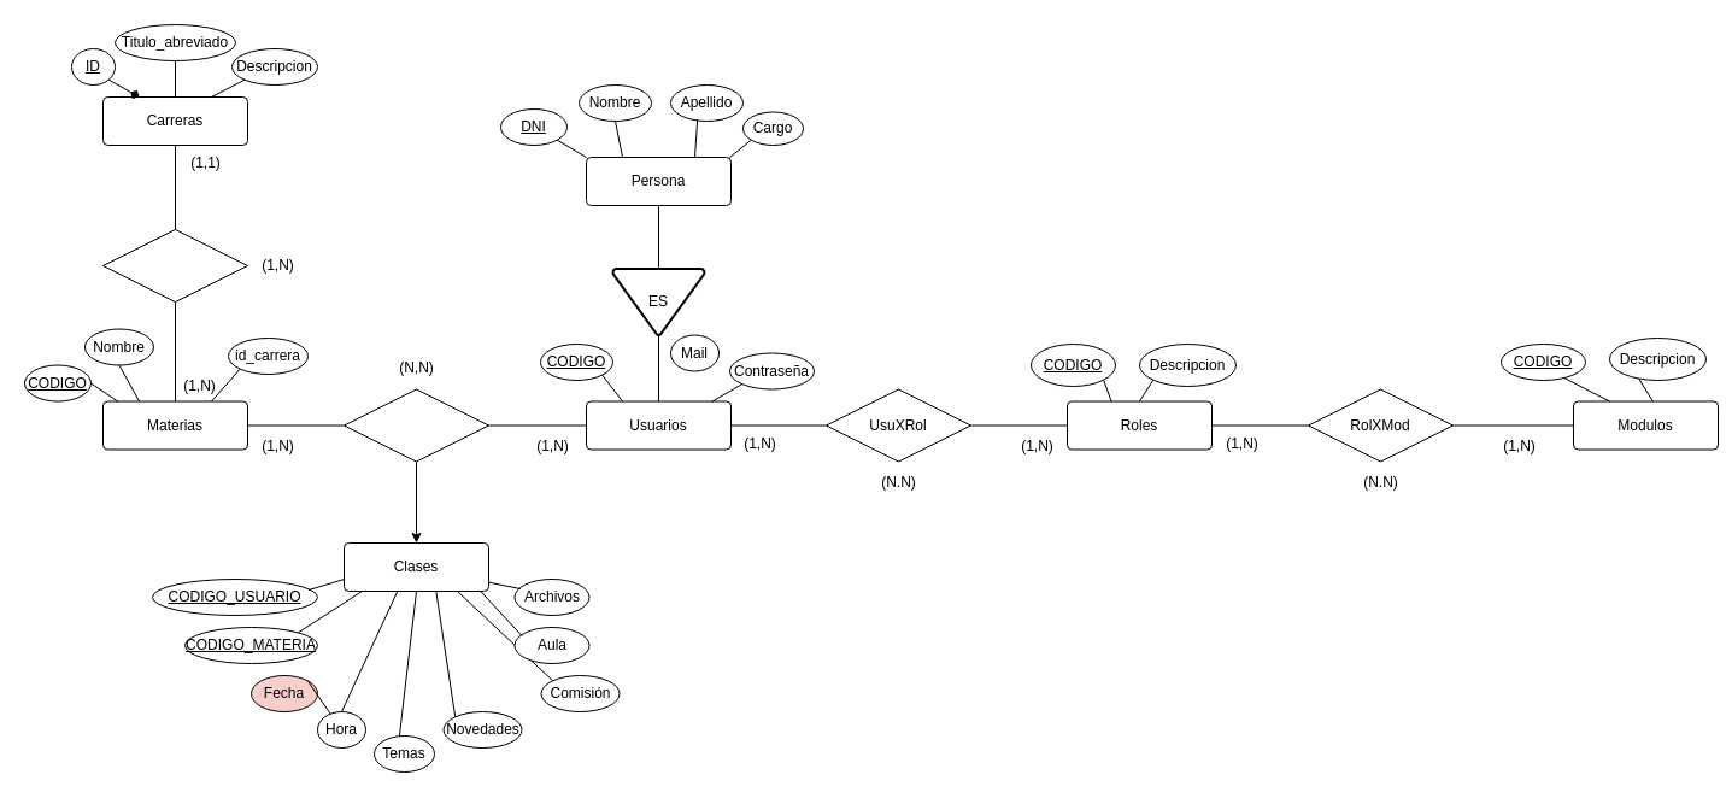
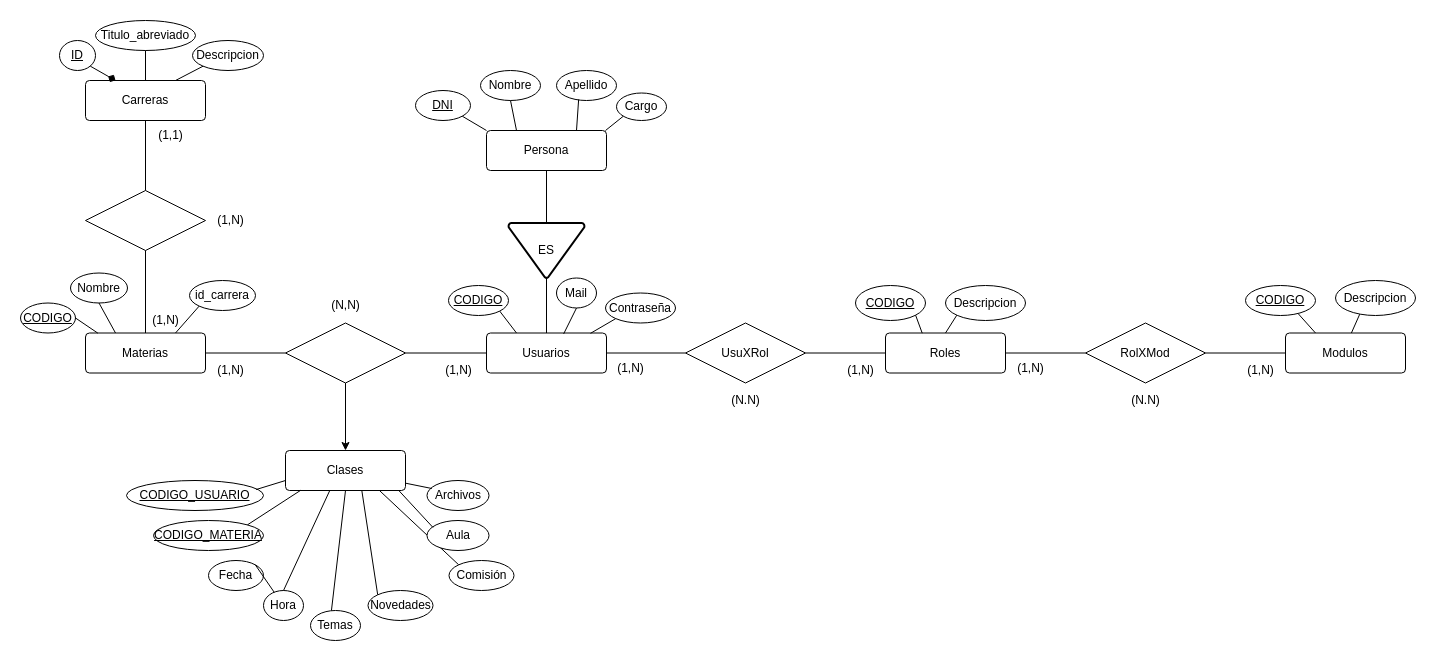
  <mxCell id="0" />
  <mxCell id="1" parent="0" />
  <mxCell id="2" value="Materias" style="rounded=1;arcSize=10;whiteSpace=wrap;html=1;align=center;" parent="1" vertex="1"><mxGeometry x="85" y="332.5" width="120" height="40" as="geometry" /></mxCell>
  <mxCell id="3" value="Persona" style="rounded=1;arcSize=10;whiteSpace=wrap;html=1;align=center;" parent="1" vertex="1"><mxGeometry x="486" y="130" width="120" height="40" as="geometry" /></mxCell>
  <mxCell id="4" value="Usuarios" style="rounded=1;arcSize=10;whiteSpace=wrap;html=1;align=center;" parent="1" vertex="1"><mxGeometry x="486" y="332.5" width="120" height="40" as="geometry" /></mxCell>
  <mxCell id="5" value="UsuXRol" style="shape=rhombus;perimeter=rhombusPerimeter;whiteSpace=wrap;html=1;align=center;" parent="1" vertex="1"><mxGeometry x="685" y="322.5" width="120" height="60" as="geometry" /></mxCell>
  <mxCell id="6" value="" style="shape=rhombus;perimeter=rhombusPerimeter;whiteSpace=wrap;html=1;align=center;" parent="1" vertex="1"><mxGeometry x="85" y="190" width="120" height="60" as="geometry" /></mxCell>
  <mxCell id="7" value="Clases" style="rounded=1;arcSize=10;whiteSpace=wrap;html=1;align=center;" parent="1" vertex="1"><mxGeometry x="285" y="450" width="120" height="40" as="geometry" /></mxCell>
  <mxCell id="8" value="DNI" style="ellipse;whiteSpace=wrap;html=1;align=center;fontStyle=4;" parent="1" vertex="1"><mxGeometry x="415" y="90" width="55" height="30" as="geometry" /></mxCell>
  <mxCell id="9" value="CODIGO" style="ellipse;whiteSpace=wrap;html=1;align=center;fontStyle=4;" parent="1" vertex="1"><mxGeometry x="448" y="285" width="60" height="30" as="geometry" /></mxCell>
  <mxCell id="10" value="Nombre" style="ellipse;whiteSpace=wrap;html=1;align=center;" parent="1" vertex="1"><mxGeometry x="480" y="70" width="60" height="30" as="geometry" /></mxCell>
  <mxCell id="11" value="Apellido" style="ellipse;whiteSpace=wrap;html=1;align=center;" parent="1" vertex="1"><mxGeometry x="556" y="70" width="60" height="30" as="geometry" /></mxCell>
  <mxCell id="12" value="Mail" style="ellipse;whiteSpace=wrap;html=1;align=center;" parent="1" vertex="1"><mxGeometry x="556" y="277.5" width="40" height="30" as="geometry" /></mxCell>
  <mxCell id="13" value="Contraseña" style="ellipse;whiteSpace=wrap;html=1;align=center;" parent="1" vertex="1"><mxGeometry x="605" y="292.5" width="70" height="30" as="geometry" /></mxCell>
  <mxCell id="14" value="Nombre" style="ellipse;whiteSpace=wrap;html=1;align=center;" parent="1" vertex="1"><mxGeometry x="70" y="272.5" width="57" height="30" as="geometry" /></mxCell>
  <mxCell id="15" value="CODIGO" style="ellipse;whiteSpace=wrap;html=1;align=center;fontStyle=4;" parent="1" vertex="1"><mxGeometry x="20" y="302.5" width="55" height="30" as="geometry" /></mxCell>
  <mxCell id="16" value="id_carrera" style="ellipse;whiteSpace=wrap;html=1;align=center;" parent="1" vertex="1"><mxGeometry x="189" y="280" width="66" height="30" as="geometry" /></mxCell>
  <mxCell id="17" value="CODIGO_USUARIO" style="ellipse;whiteSpace=wrap;html=1;align=center;fontStyle=4;" parent="1" vertex="1"><mxGeometry x="126" y="480" width="137" height="30" as="geometry" /></mxCell>
  <mxCell id="18" value="CODIGO_MATERIA" style="ellipse;whiteSpace=wrap;html=1;align=center;fontStyle=4;" parent="1" vertex="1"><mxGeometry x="153" y="520" width="110" height="30" as="geometry" /></mxCell>
- <mxCell id="19" value="Fecha" style="ellipse;whiteSpace=wrap;html=1;align=center;fillColor=#f8cecc;" parent="1" vertex="1"><mxGeometry x="208" y="560" width="55" height="30" as="geometry" /></mxCell>
+ <mxCell id="19" value="Fecha" style="ellipse;whiteSpace=wrap;html=1;align=center;" parent="1" vertex="1"><mxGeometry x="208" y="560" width="55" height="30" as="geometry" /></mxCell>
  <mxCell id="20" value="Hora" style="ellipse;whiteSpace=wrap;html=1;align=center;" parent="1" vertex="1"><mxGeometry x="263" y="590" width="40" height="30" as="geometry" /></mxCell>
  <mxCell id="21" value="Temas" style="ellipse;whiteSpace=wrap;html=1;align=center;" parent="1" vertex="1"><mxGeometry x="310" y="610" width="50" height="30" as="geometry" /></mxCell>
  <mxCell id="22" style="edgeStyle=orthogonalEdgeStyle;rounded=0;orthogonalLoop=1;jettySize=auto;html=1;exitX=0.5;exitY=1;exitDx=0;exitDy=0;entryX=0.5;entryY=0;entryDx=0;entryDy=0;" parent="1" source="23" target="7" edge="1"><mxGeometry relative="1" as="geometry" /></mxCell>
  <mxCell id="23" value="" style="shape=rhombus;perimeter=rhombusPerimeter;whiteSpace=wrap;html=1;align=center;" parent="1" vertex="1"><mxGeometry x="285" y="322.5" width="120" height="60" as="geometry" /></mxCell>
  <mxCell id="24" value="Carreras" style="rounded=1;arcSize=10;whiteSpace=wrap;html=1;align=center;" parent="1" vertex="1"><mxGeometry x="85" y="80" width="120" height="40" as="geometry" /></mxCell>
  <mxCell id="25" value="Cargo" style="ellipse;whiteSpace=wrap;html=1;align=center;" parent="1" vertex="1"><mxGeometry x="616" y="92.5" width="50" height="27.5" as="geometry" /></mxCell>
  <mxCell id="26" value="ID" style="ellipse;whiteSpace=wrap;html=1;align=center;fontStyle=4;" parent="1" vertex="1"><mxGeometry x="59" y="40" width="36" height="30" as="geometry" /></mxCell>
  <mxCell id="27" value="Titulo_abreviado" style="ellipse;whiteSpace=wrap;html=1;align=center;" parent="1" vertex="1"><mxGeometry x="95" y="20" width="100" height="30" as="geometry" /></mxCell>
  <mxCell id="28" value="Descripcion" style="ellipse;whiteSpace=wrap;html=1;align=center;" parent="1" vertex="1"><mxGeometry x="192" y="40" width="71" height="30" as="geometry" /></mxCell>
  <mxCell id="29" value="Comisión" style="ellipse;whiteSpace=wrap;html=1;align=center;" parent="1" vertex="1"><mxGeometry x="448.5" y="560" width="65" height="30" as="geometry" /></mxCell>
  <mxCell id="30" value="RolXMod" style="shape=rhombus;perimeter=rhombusPerimeter;whiteSpace=wrap;html=1;align=center;" parent="1" vertex="1"><mxGeometry x="1085" y="322.5" width="120" height="60" as="geometry" /></mxCell>
  <mxCell id="31" value="ES" style="strokeWidth=2;html=1;shape=mxgraph.flowchart.merge_or_storage;whiteSpace=wrap;" parent="1" vertex="1"><mxGeometry x="508" y="222.5" width="76" height="55" as="geometry" /></mxCell>
  <mxCell id="32" value="" style="endArrow=none;html=1;rounded=0;exitX=0.5;exitY=1;exitDx=0;exitDy=0;entryX=0.5;entryY=0;entryDx=0;entryDy=0;entryPerimeter=0;" parent="1" source="3" target="31" edge="1"><mxGeometry relative="1" as="geometry"><mxPoint x="635" y="250" as="sourcePoint" /><mxPoint x="795" y="250" as="targetPoint" /></mxGeometry></mxCell>
  <mxCell id="33" value="" style="endArrow=none;html=1;rounded=0;exitX=0.5;exitY=1;exitDx=0;exitDy=0;entryX=0.5;entryY=0;entryDx=0;entryDy=0;exitPerimeter=0;" parent="1" source="31" target="4" edge="1"><mxGeometry relative="1" as="geometry"><mxPoint x="556" y="180" as="sourcePoint" /><mxPoint x="556" y="255" as="targetPoint" /></mxGeometry></mxCell>
  <mxCell id="34" value="Roles" style="rounded=1;arcSize=10;whiteSpace=wrap;html=1;align=center;" parent="1" vertex="1"><mxGeometry x="885" y="332.5" width="120" height="40" as="geometry" /></mxCell>
  <mxCell id="35" value="" style="endArrow=none;html=1;rounded=0;exitX=1;exitY=0.5;exitDx=0;exitDy=0;entryX=0;entryY=0.5;entryDx=0;entryDy=0;" parent="1" source="4" target="5" edge="1"><mxGeometry relative="1" as="geometry"><mxPoint x="655" y="450" as="sourcePoint" /><mxPoint x="815" y="450" as="targetPoint" /></mxGeometry></mxCell>
  <mxCell id="36" value="" style="endArrow=none;html=1;rounded=0;exitX=1;exitY=0.5;exitDx=0;exitDy=0;entryX=0;entryY=0.5;entryDx=0;entryDy=0;" parent="1" source="5" target="34" edge="1"><mxGeometry relative="1" as="geometry"><mxPoint x="616" y="363" as="sourcePoint" /><mxPoint x="775" y="363" as="targetPoint" /></mxGeometry></mxCell>
  <mxCell id="37" value="(1,N)" style="text;html=1;align=center;verticalAlign=middle;resizable=0;points=[];autosize=1;strokeColor=none;fillColor=none;" parent="1" vertex="1"><mxGeometry x="605" y="352.5" width="50" height="30" as="geometry" /></mxCell>
  <mxCell id="38" value="(1,N)" style="text;html=1;align=center;verticalAlign=middle;resizable=0;points=[];autosize=1;strokeColor=none;fillColor=none;" parent="1" vertex="1"><mxGeometry x="835" y="355" width="50" height="30" as="geometry" /></mxCell>
  <mxCell id="39" value="(N.N)" style="text;html=1;align=center;verticalAlign=middle;resizable=0;points=[];autosize=1;strokeColor=none;fillColor=none;" parent="1" vertex="1"><mxGeometry x="720" y="385" width="50" height="30" as="geometry" /></mxCell>
  <mxCell id="40" value="CODIGO" style="ellipse;whiteSpace=wrap;html=1;align=center;fontStyle=4;" parent="1" vertex="1"><mxGeometry x="855" y="285" width="70" height="35" as="geometry" /></mxCell>
  <mxCell id="41" value="Descripcion" style="ellipse;whiteSpace=wrap;html=1;align=center;" parent="1" vertex="1"><mxGeometry x="945" y="285" width="80" height="35" as="geometry" /></mxCell>
- <mxCell id="42" value="Modulos" style="rounded=1;arcSize=10;whiteSpace=wrap;html=1;align=center;" parent="1" vertex="1"><mxGeometry x="1305" y="332.5" width="120" height="40" as="geometry" /></mxCell>
+ <mxCell id="42" value="Modulos" style="rounded=1;arcSize=10;whiteSpace=wrap;html=1;align=center;" parent="1" vertex="1"><mxGeometry x="1285" y="332.5" width="120" height="40" as="geometry" /></mxCell>
  <mxCell id="43" value="" style="endArrow=none;html=1;rounded=0;exitX=1;exitY=0.5;exitDx=0;exitDy=0;entryX=0;entryY=0.5;entryDx=0;entryDy=0;" parent="1" source="34" target="30" edge="1"><mxGeometry relative="1" as="geometry"><mxPoint x="815" y="363" as="sourcePoint" /><mxPoint x="895" y="363" as="targetPoint" /></mxGeometry></mxCell>
  <mxCell id="44" value="" style="endArrow=none;html=1;rounded=0;exitX=1;exitY=0.5;exitDx=0;exitDy=0;entryX=0;entryY=0.5;entryDx=0;entryDy=0;" parent="1" source="30" target="42" edge="1"><mxGeometry relative="1" as="geometry"><mxPoint x="1015" y="363" as="sourcePoint" /><mxPoint x="1095" y="363" as="targetPoint" /></mxGeometry></mxCell>
  <mxCell id="45" value="(1,N)" style="text;html=1;align=center;verticalAlign=middle;resizable=0;points=[];autosize=1;strokeColor=none;fillColor=none;" parent="1" vertex="1"><mxGeometry x="1005" y="352.5" width="50" height="30" as="geometry" /></mxCell>
  <mxCell id="46" value="(1,N)" style="text;html=1;align=center;verticalAlign=middle;resizable=0;points=[];autosize=1;strokeColor=none;fillColor=none;" parent="1" vertex="1"><mxGeometry x="1235" y="355" width="50" height="30" as="geometry" /></mxCell>
  <mxCell id="47" value="(N.N)" style="text;html=1;align=center;verticalAlign=middle;resizable=0;points=[];autosize=1;strokeColor=none;fillColor=none;" parent="1" vertex="1"><mxGeometry x="1120" y="385" width="50" height="30" as="geometry" /></mxCell>
  <mxCell id="48" value="CODIGO" style="ellipse;whiteSpace=wrap;html=1;align=center;fontStyle=4;" parent="1" vertex="1"><mxGeometry x="1245" y="285" width="70" height="30" as="geometry" /></mxCell>
  <mxCell id="49" value="Descripcion" style="ellipse;whiteSpace=wrap;html=1;align=center;" parent="1" vertex="1"><mxGeometry x="1335" y="280" width="80" height="35" as="geometry" /></mxCell>
  <mxCell id="50" value="" style="endArrow=none;html=1;rounded=0;exitX=0;exitY=0.5;exitDx=0;exitDy=0;entryX=1;entryY=0.5;entryDx=0;entryDy=0;" parent="1" source="4" target="23" edge="1"><mxGeometry relative="1" as="geometry"><mxPoint x="556" y="287" as="sourcePoint" /><mxPoint x="556" y="342" as="targetPoint" /></mxGeometry></mxCell>
  <mxCell id="51" value="" style="endArrow=none;html=1;rounded=0;entryX=1;entryY=0.5;entryDx=0;entryDy=0;exitX=0;exitY=0.5;exitDx=0;exitDy=0;" parent="1" source="23" target="2" edge="1"><mxGeometry relative="1" as="geometry"><mxPoint x="285" y="400" as="sourcePoint" /><mxPoint x="415" y="362" as="targetPoint" /></mxGeometry></mxCell>
  <mxCell id="52" value="" style="endArrow=none;html=1;rounded=0;exitX=1;exitY=0.5;exitDx=0;exitDy=0;entryX=0.103;entryY=0.004;entryDx=0;entryDy=0;entryPerimeter=0;" parent="1" source="15" target="2" edge="1"><mxGeometry relative="1" as="geometry"><mxPoint x="85" y="430" as="sourcePoint" /><mxPoint x="245" y="430" as="targetPoint" /></mxGeometry></mxCell>
  <mxCell id="53" value="" style="endArrow=none;html=1;rounded=0;exitX=0.5;exitY=1;exitDx=0;exitDy=0;entryX=0.25;entryY=0;entryDx=0;entryDy=0;" parent="1" source="14" target="2" edge="1"><mxGeometry relative="1" as="geometry"><mxPoint x="85" y="328" as="sourcePoint" /><mxPoint x="98" y="344" as="targetPoint" /></mxGeometry></mxCell>
  <mxCell id="54" value="" style="endArrow=none;html=1;rounded=0;exitX=0;exitY=1;exitDx=0;exitDy=0;entryX=0.75;entryY=0;entryDx=0;entryDy=0;" parent="1" source="16" target="2" edge="1"><mxGeometry relative="1" as="geometry"><mxPoint x="124" y="308" as="sourcePoint" /><mxPoint x="125" y="343" as="targetPoint" /></mxGeometry></mxCell>
  <mxCell id="55" value="" style="endArrow=diamond;html=1;rounded=0;exitX=1;exitY=1;exitDx=0;exitDy=0;entryX=0.25;entryY=0;entryDx=0;entryDy=0;" parent="1" source="26" target="24" edge="1"><mxGeometry relative="1" as="geometry"><mxPoint x="95" y="50" as="sourcePoint" /><mxPoint x="255" y="50" as="targetPoint" /></mxGeometry></mxCell>
  <mxCell id="56" value="" style="endArrow=none;html=1;rounded=0;exitX=0.5;exitY=1;exitDx=0;exitDy=0;entryX=0.5;entryY=0;entryDx=0;entryDy=0;" parent="1" source="27" target="24" edge="1"><mxGeometry relative="1" as="geometry"><mxPoint x="90" y="76" as="sourcePoint" /><mxPoint x="101" y="91" as="targetPoint" /></mxGeometry></mxCell>
  <mxCell id="57" value="" style="endArrow=none;html=1;rounded=0;exitX=0;exitY=1;exitDx=0;exitDy=0;entryX=0.75;entryY=0;entryDx=0;entryDy=0;" parent="1" source="28" target="24" edge="1"><mxGeometry relative="1" as="geometry"><mxPoint x="197.769" y="61.99" as="sourcePoint" /><mxPoint x="155" y="90" as="targetPoint" /></mxGeometry></mxCell>
  <mxCell id="58" value="" style="endArrow=none;html=1;rounded=0;exitX=0.5;exitY=1;exitDx=0;exitDy=0;entryX=0.5;entryY=0;entryDx=0;entryDy=0;" parent="1" source="24" target="6" edge="1"><mxGeometry relative="1" as="geometry"><mxPoint x="105" y="150" as="sourcePoint" /><mxPoint x="265" y="150" as="targetPoint" /></mxGeometry></mxCell>
  <mxCell id="59" value="" style="endArrow=none;html=1;rounded=0;exitX=0.5;exitY=1;exitDx=0;exitDy=0;entryX=0.5;entryY=0;entryDx=0;entryDy=0;" parent="1" source="6" target="2" edge="1"><mxGeometry relative="1" as="geometry"><mxPoint x="155" y="80" as="sourcePoint" /><mxPoint x="155" y="180" as="targetPoint" /></mxGeometry></mxCell>
  <mxCell id="60" value="" style="endArrow=none;html=1;rounded=0;exitX=1;exitY=1;exitDx=0;exitDy=0;entryX=0;entryY=0;entryDx=0;entryDy=0;" parent="1" source="8" target="3" edge="1"><mxGeometry relative="1" as="geometry"><mxPoint x="495" y="120" as="sourcePoint" /><mxPoint x="655" y="120" as="targetPoint" /></mxGeometry></mxCell>
  <mxCell id="61" value="" style="endArrow=none;html=1;rounded=0;exitX=0.5;exitY=1;exitDx=0;exitDy=0;entryX=0.25;entryY=0;entryDx=0;entryDy=0;" parent="1" source="10" target="3" edge="1"><mxGeometry relative="1" as="geometry"><mxPoint x="472" y="126" as="sourcePoint" /><mxPoint x="496" y="140" as="targetPoint" /></mxGeometry></mxCell>
  <mxCell id="62" value="" style="endArrow=none;html=1;rounded=0;exitX=0.369;exitY=0.967;exitDx=0;exitDy=0;entryX=0.75;entryY=0;entryDx=0;entryDy=0;exitPerimeter=0;" parent="1" source="11" target="3" edge="1"><mxGeometry relative="1" as="geometry"><mxPoint x="515" y="100" as="sourcePoint" /><mxPoint x="526" y="140" as="targetPoint" /></mxGeometry></mxCell>
  <mxCell id="63" value="" style="endArrow=none;html=1;rounded=0;exitX=0;exitY=1;exitDx=0;exitDy=0;" parent="1" source="25" edge="1"><mxGeometry relative="1" as="geometry"><mxPoint x="595" y="96" as="sourcePoint" /><mxPoint x="605" y="130" as="targetPoint" /></mxGeometry></mxCell>
  <mxCell id="64" value="" style="endArrow=none;html=1;rounded=0;exitX=1;exitY=1;exitDx=0;exitDy=0;entryX=0.25;entryY=0;entryDx=0;entryDy=0;" parent="1" source="9" target="4" edge="1"><mxGeometry relative="1" as="geometry"><mxPoint x="555" y="310" as="sourcePoint" /><mxPoint x="515" y="330" as="targetPoint" /></mxGeometry></mxCell>
+ <mxCell id="65" value="" style="endArrow=none;html=1;rounded=0;exitX=0.5;exitY=1;exitDx=0;exitDy=0;entryX=0.643;entryY=0.022;entryDx=0;entryDy=0;entryPerimeter=0;" parent="1" source="12" target="4" edge="1"><mxGeometry relative="1" as="geometry"><mxPoint x="506" y="321" as="sourcePoint" /><mxPoint x="526" y="343" as="targetPoint" /></mxGeometry></mxCell>
  <mxCell id="66" value="" style="endArrow=none;html=1;rounded=0;exitX=0;exitY=1;exitDx=0;exitDy=0;entryX=0.867;entryY=0.008;entryDx=0;entryDy=0;entryPerimeter=0;" parent="1" source="13" target="4" edge="1"><mxGeometry relative="1" as="geometry"><mxPoint x="582" y="301" as="sourcePoint" /><mxPoint x="573" y="343" as="targetPoint" /></mxGeometry></mxCell>
  <mxCell id="67" value="" style="endArrow=none;html=1;rounded=0;exitX=1;exitY=1;exitDx=0;exitDy=0;entryX=0.306;entryY=0.004;entryDx=0;entryDy=0;entryPerimeter=0;" parent="1" source="40" target="34" edge="1"><mxGeometry relative="1" as="geometry"><mxPoint x="925" y="320" as="sourcePoint" /><mxPoint x="1085" y="320" as="targetPoint" /></mxGeometry></mxCell>
  <mxCell id="68" value="" style="endArrow=none;html=1;rounded=0;exitX=0;exitY=1;exitDx=0;exitDy=0;entryX=0.5;entryY=0;entryDx=0;entryDy=0;" parent="1" source="41" target="34" edge="1"><mxGeometry relative="1" as="geometry"><mxPoint x="918" y="329" as="sourcePoint" /><mxPoint x="932" y="343" as="targetPoint" /></mxGeometry></mxCell>
  <mxCell id="69" value="" style="endArrow=none;html=1;rounded=0;exitX=0.754;exitY=0.942;exitDx=0;exitDy=0;exitPerimeter=0;entryX=0.25;entryY=0;entryDx=0;entryDy=0;" parent="1" source="48" target="42" edge="1"><mxGeometry relative="1" as="geometry"><mxPoint x="1315" y="320" as="sourcePoint" /><mxPoint x="1475" y="320" as="targetPoint" /></mxGeometry></mxCell>
  <mxCell id="70" value="" style="endArrow=none;html=1;rounded=0;exitX=0.303;exitY=0.963;exitDx=0;exitDy=0;exitPerimeter=0;entryX=0.549;entryY=0.001;entryDx=0;entryDy=0;entryPerimeter=0;" parent="1" source="49" target="42" edge="1"><mxGeometry relative="1" as="geometry"><mxPoint x="1308" y="323" as="sourcePoint" /><mxPoint x="1325" y="343" as="targetPoint" /></mxGeometry></mxCell>
  <mxCell id="71" value="" style="endArrow=none;html=1;rounded=0;exitX=0.946;exitY=0.302;exitDx=0;exitDy=0;exitPerimeter=0;entryX=0;entryY=0.75;entryDx=0;entryDy=0;" parent="1" source="17" target="7" edge="1"><mxGeometry relative="1" as="geometry"><mxPoint x="295" y="510" as="sourcePoint" /><mxPoint x="455" y="510" as="targetPoint" /></mxGeometry></mxCell>
  <mxCell id="72" value="" style="endArrow=none;html=1;rounded=0;exitX=1;exitY=0;exitDx=0;exitDy=0;entryX=0.128;entryY=0.992;entryDx=0;entryDy=0;entryPerimeter=0;" parent="1" source="18" target="7" edge="1"><mxGeometry relative="1" as="geometry"><mxPoint x="289" y="509" as="sourcePoint" /><mxPoint x="312" y="500" as="targetPoint" /></mxGeometry></mxCell>
  <mxCell id="73" value="" style="endArrow=none;html=1;rounded=0;exitX=1;exitY=0;exitDx=0;exitDy=0;" parent="1" source="19" target="20" edge="1"><mxGeometry relative="1" as="geometry"><mxPoint x="298" y="544" as="sourcePoint" /><mxPoint x="325" y="500" as="targetPoint" /></mxGeometry></mxCell>
  <mxCell id="74" value="" style="endArrow=none;html=1;rounded=0;exitX=0.5;exitY=0;exitDx=0;exitDy=0;entryX=0.369;entryY=1;entryDx=0;entryDy=0;entryPerimeter=0;" parent="1" source="20" target="7" edge="1"><mxGeometry relative="1" as="geometry"><mxPoint x="320" y="584" as="sourcePoint" /><mxPoint x="342" y="500" as="targetPoint" /></mxGeometry></mxCell>
  <mxCell id="75" value="" style="endArrow=none;html=1;rounded=0;exitX=0.419;exitY=0;exitDx=0;exitDy=0;entryX=0.5;entryY=1;entryDx=0;entryDy=0;exitPerimeter=0;" parent="1" source="21" target="7" edge="1"><mxGeometry relative="1" as="geometry"><mxPoint x="345" y="600" as="sourcePoint" /><mxPoint x="355" y="500" as="targetPoint" /></mxGeometry></mxCell>
  <mxCell id="76" value="" style="endArrow=none;html=1;rounded=0;exitX=0;exitY=0;exitDx=0;exitDy=0;entryX=0.636;entryY=1;entryDx=0;entryDy=0;entryPerimeter=0;" parent="1" source="86" target="7" edge="1"><mxGeometry relative="1" as="geometry"><mxPoint x="408.787" y="574.393" as="sourcePoint" /><mxPoint x="370" y="500" as="targetPoint" /></mxGeometry></mxCell>
  <mxCell id="77" value="" style="endArrow=none;html=1;rounded=0;exitX=0;exitY=0;exitDx=0;exitDy=0;entryX=0.783;entryY=1;entryDx=0;entryDy=0;entryPerimeter=0;" parent="1" source="29" target="7" edge="1"><mxGeometry relative="1" as="geometry"><mxPoint x="404" y="554" as="sourcePoint" /><mxPoint x="385" y="500" as="targetPoint" /></mxGeometry></mxCell>
  <mxCell id="78" value="(1,N)" style="text;html=1;align=center;verticalAlign=middle;resizable=0;points=[];autosize=1;strokeColor=none;fillColor=none;" parent="1" vertex="1"><mxGeometry x="205" y="355" width="50" height="30" as="geometry" /></mxCell>
  <mxCell id="79" value="(1,N)" style="text;html=1;align=center;verticalAlign=middle;resizable=0;points=[];autosize=1;strokeColor=none;fillColor=none;" parent="1" vertex="1"><mxGeometry x="432.5" y="355" width="50" height="30" as="geometry" /></mxCell>
  <mxCell id="80" value="(N,N)" style="text;html=1;align=center;verticalAlign=middle;resizable=0;points=[];autosize=1;strokeColor=none;fillColor=none;" parent="1" vertex="1"><mxGeometry x="320" y="290" width="50" height="30" as="geometry" /></mxCell>
  <mxCell id="81" value="(1,1)" style="text;html=1;align=center;verticalAlign=middle;resizable=0;points=[];autosize=1;strokeColor=none;fillColor=none;" parent="1" vertex="1"><mxGeometry x="145" y="120" width="50" height="30" as="geometry" /></mxCell>
  <mxCell id="82" value="(1,N)" style="text;html=1;align=center;verticalAlign=middle;resizable=0;points=[];autosize=1;strokeColor=none;fillColor=none;" parent="1" vertex="1"><mxGeometry x="140" y="305" width="50" height="30" as="geometry" /></mxCell>
  <mxCell id="83" value="(1,N)" style="text;html=1;align=center;verticalAlign=middle;resizable=0;points=[];autosize=1;strokeColor=none;fillColor=none;" parent="1" vertex="1"><mxGeometry x="205" y="205" width="50" height="30" as="geometry" /></mxCell>
  <mxCell id="84" value="Aula" style="ellipse;whiteSpace=wrap;html=1;align=center;" parent="1" vertex="1"><mxGeometry x="426.5" y="520" width="62" height="30" as="geometry" /></mxCell>
  <mxCell id="85" value="" style="endArrow=none;html=1;rounded=0;exitX=0.097;exitY=0.233;exitDx=0;exitDy=0;entryX=0.944;entryY=1;entryDx=0;entryDy=0;entryPerimeter=0;exitPerimeter=0;" parent="1" source="84" target="7" edge="1"><mxGeometry relative="1" as="geometry"><mxPoint x="424" y="514" as="sourcePoint" /><mxPoint x="402" y="500" as="targetPoint" /></mxGeometry></mxCell>
  <mxCell id="86" value="Novedades" style="ellipse;whiteSpace=wrap;html=1;align=center;" parent="1" vertex="1"><mxGeometry x="367.5" y="590" width="65" height="30" as="geometry" /></mxCell>
  <mxCell id="87" value="Archivos" style="ellipse;whiteSpace=wrap;html=1;align=center;" parent="1" vertex="1"><mxGeometry x="426.5" y="480" width="62" height="30" as="geometry" /></mxCell>
  <mxCell id="88" value="" style="endArrow=none;html=1;rounded=0;exitX=0.078;exitY=0.267;exitDx=0;exitDy=0;entryX=1;entryY=0.817;entryDx=0;entryDy=0;entryPerimeter=0;exitPerimeter=0;" parent="1" source="87" target="7" edge="1"><mxGeometry relative="1" as="geometry"><mxPoint x="443" y="537" as="sourcePoint" /><mxPoint x="413" y="499" as="targetPoint" /></mxGeometry></mxCell>
